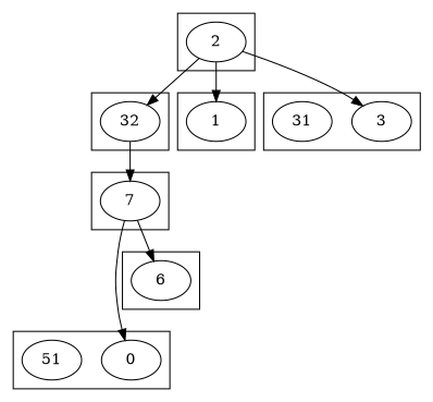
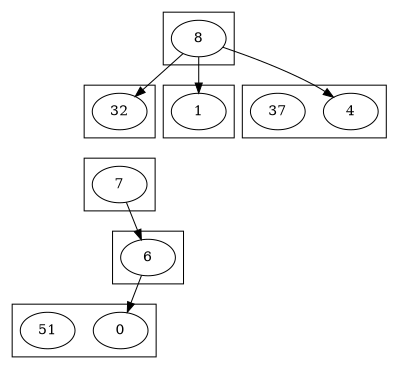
  digraph {
-   2
+   2 [label=8]
    32
    1
    n4 [label=0]
    n5 [label=51]
-   3
-   31
+   3 [label=4]
+   31 [label=37]
    7
    6
    subgraph cluster_1 {
      2
    }
    subgraph cluster_2 {
      32
    }
    subgraph cluster_3 {
      1
    }
    subgraph cluster_4 {
      n4
      n5
    }
    subgraph cluster_5 {
      3
      31
    }
    subgraph cluster_6 {
      7
    }
    subgraph cluster_7 {
      6
    }
    2 -> 32
    2 -> 1
    2 -> 3
-   32 -> 7
-   7 -> n4
+   6 -> n4
    7 -> 6
  }
